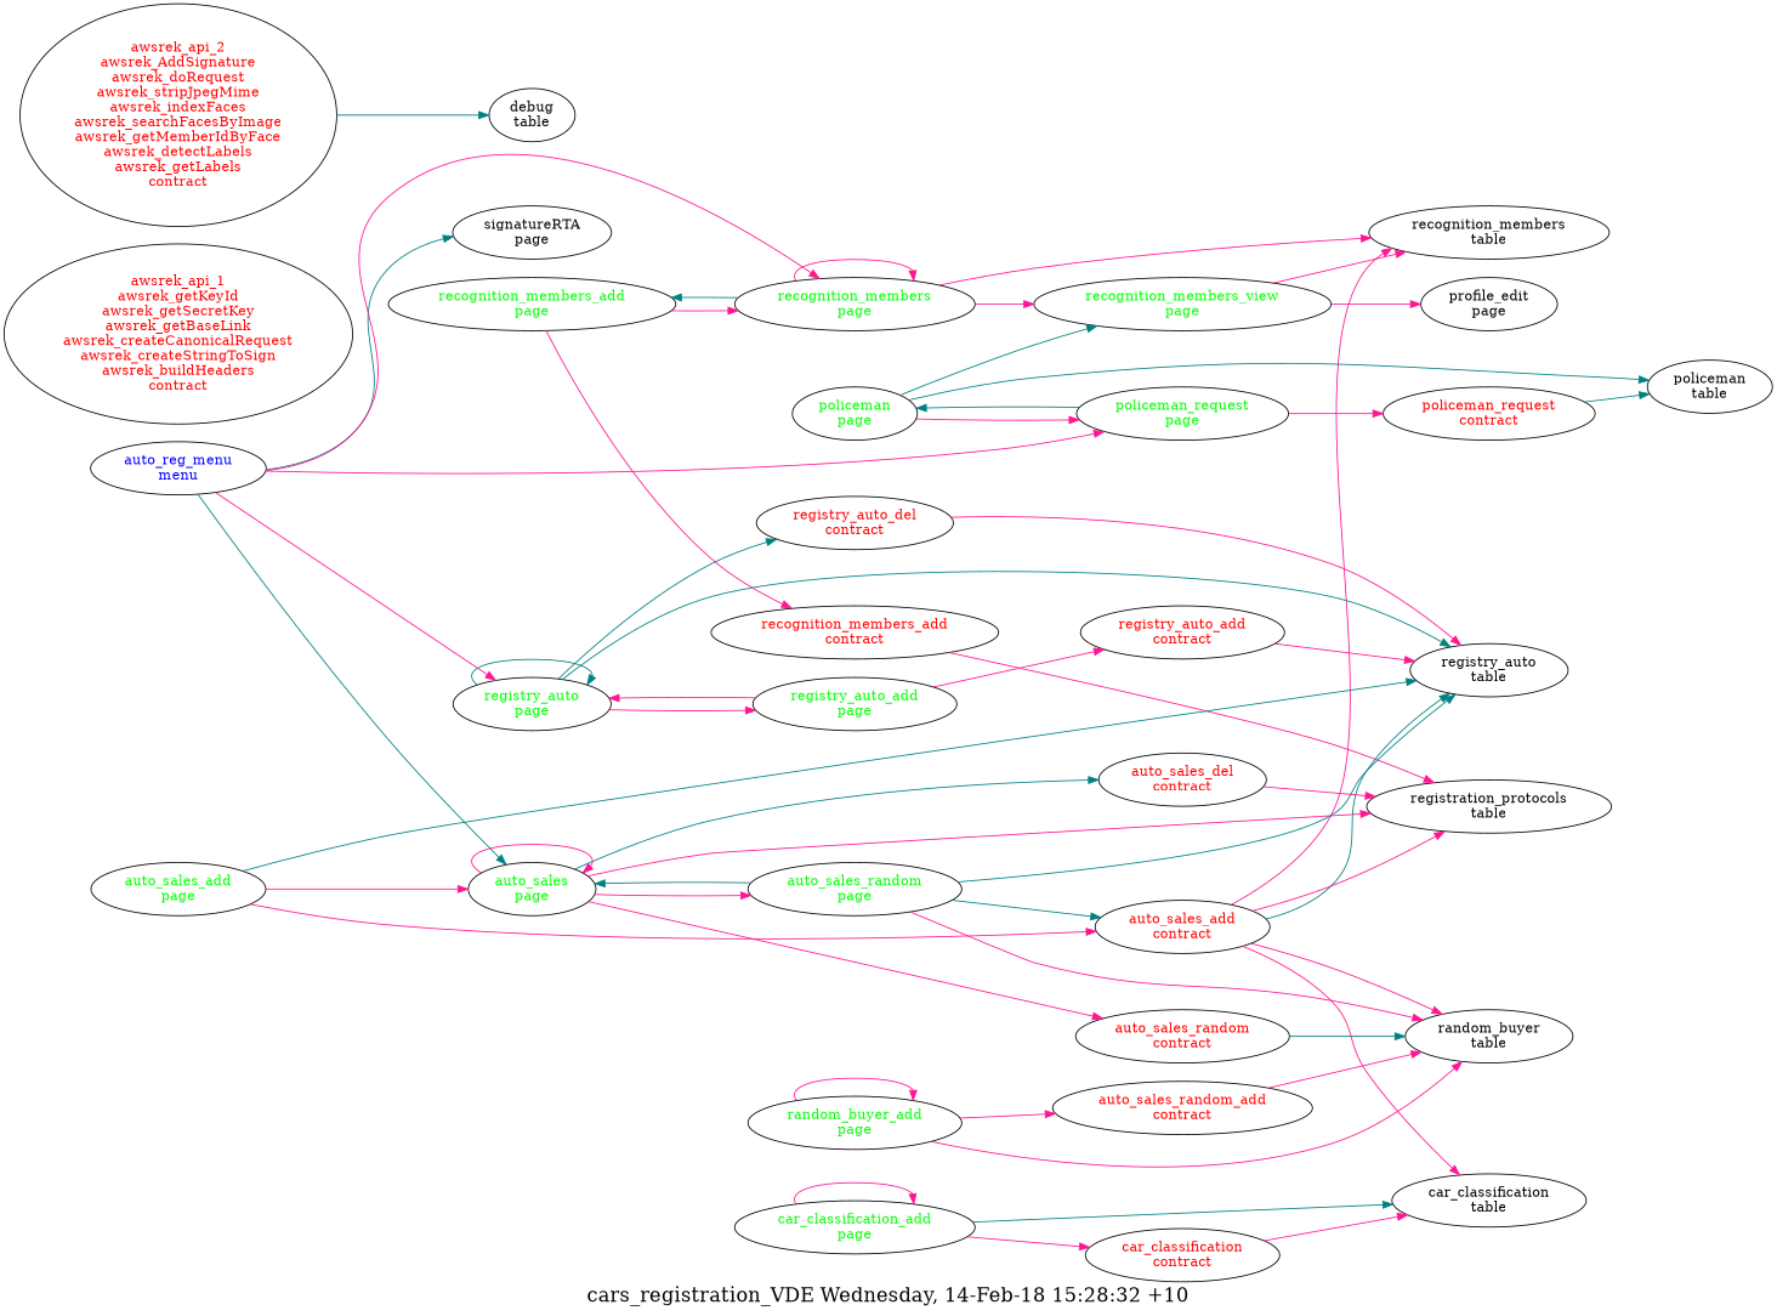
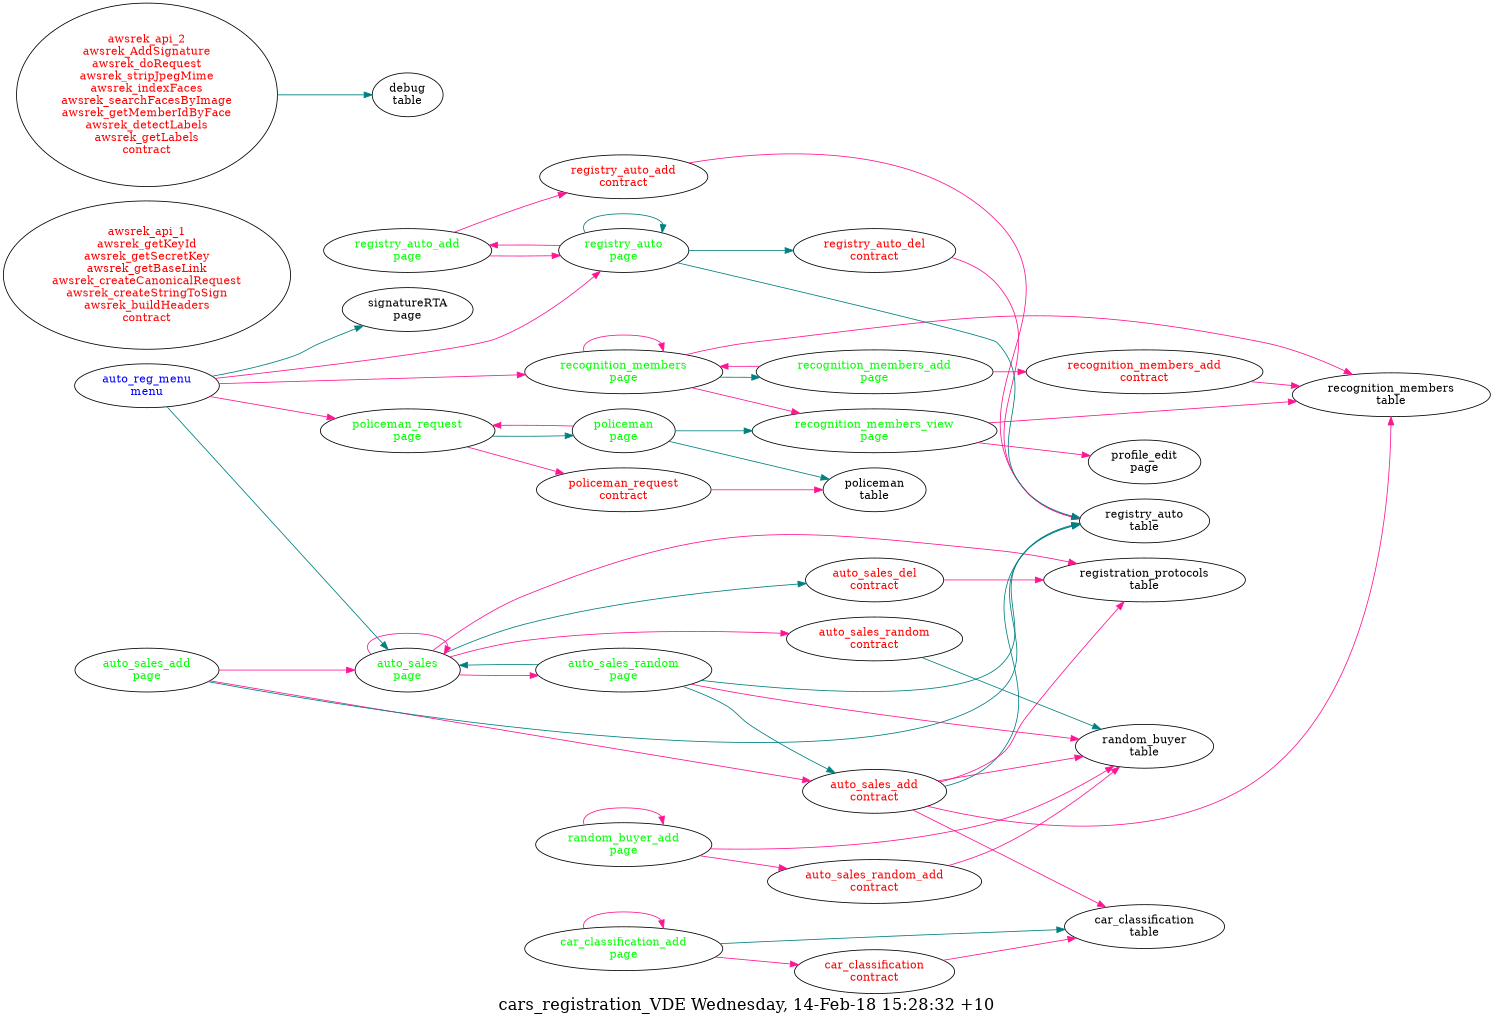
  digraph {
    fontsize=20.0
    label="cars_registration_VDE Wednesday, 14-Feb-18 15:28:32 +10"
    rankdir=LR
    node [fontcolor=green group=pages]
    edge [color=deeppink]
    "auto_sales_add\ncontract" [fontcolor=red group=contracts]
    "random_buyer\ntable" [fontcolor="" group=""]
    "car_classification\ntable" [fontcolor="" group=""]
    "recognition_members\ntable" [fontcolor="" group=""]
    "registry_auto\ntable" [fontcolor="" group=""]
    "registration_protocols\ntable" [fontcolor="" group=""]
    "auto_sales_del\ncontract" [fontcolor=red group=contracts]
    "auto_sales_random\ncontract" [fontcolor=red group=contracts]
    "auto_sales_random_add\ncontract" [fontcolor=red group=contracts]
    "awsrek_api_1\nawsrek_getKeyId\nawsrek_getSecretKey\nawsrek_getBaseLink\nawsrek_createCanonicalRequest\nawsrek_createStringToSign\nawsrek_buildHeaders\ncontract" [fontcolor=red group=contracts]
    "awsrek_api_2\nawsrek_AddSignature\nawsrek_doRequest\nawsrek_stripJpegMime\nawsrek_indexFaces\nawsrek_searchFacesByImage\nawsrek_getMemberIdByFace\nawsrek_detectLabels\nawsrek_getLabels\ncontract" [fontcolor=red group=contracts]
    "debug\ntable" [fontcolor="" group=""]
    "car_classification\ncontract" [fontcolor=red group=contracts]
    "policeman_request\ncontract" [fontcolor=red group=contracts]
    "policeman\ntable" [fontcolor="" group=""]
    "recognition_members_add\ncontract" [fontcolor=red group=contracts]
    "registry_auto_add\ncontract" [fontcolor=red group=contracts]
    "registry_auto_del\ncontract" [fontcolor=red group=contracts]
    "auto_reg_menu\nmenu" [fontcolor=blue group=menus]
    "signatureRTA\npage" [fontcolor="" group=""]
    "recognition_members\npage"
    "registry_auto\npage"
    "auto_sales\npage"
    "policeman_request\npage"
    "recognition_members_view\npage"
    "recognition_members_add\npage"
    "registry_auto_add\npage"
    "auto_sales_random\npage"
    "policeman\npage"
    "profile_edit\npage" [fontcolor="" group=""]
    "auto_sales_add\npage"
    "car_classification_add\npage"
    "random_buyer_add\npage"
    "auto_sales_add\ncontract" -> "random_buyer\ntable"
    "auto_sales_add\ncontract" -> "car_classification\ntable"
    "auto_sales_add\ncontract" -> "recognition_members\ntable"
    "auto_sales_add\ncontract" -> "registry_auto\ntable" [color=teal]
    "auto_sales_add\ncontract" -> "registration_protocols\ntable"
    "auto_sales_del\ncontract" -> "registration_protocols\ntable"
    "auto_sales_random\ncontract" -> "random_buyer\ntable" [color=teal]
    "auto_sales_random_add\ncontract" -> "random_buyer\ntable"
    "awsrek_api_2\nawsrek_AddSignature\nawsrek_doRequest\nawsrek_stripJpegMime\nawsrek_indexFaces\nawsrek_searchFacesByImage\nawsrek_getMemberIdByFace\nawsrek_detectLabels\nawsrek_getLabels\ncontract" -> "debug\ntable" [color=teal]
    "car_classification\ncontract" -> "car_classification\ntable"
-   "policeman_request\ncontract" -> "policeman\ntable" [color=teal]
-   "recognition_members_add\ncontract" -> "registration_protocols\ntable"
+   "policeman_request\ncontract" -> "policeman\ntable"
+   "recognition_members_add\ncontract" -> "recognition_members\ntable"
    "registry_auto_add\ncontract" -> "registry_auto\ntable"
    "registry_auto_del\ncontract" -> "registry_auto\ntable"
    "auto_reg_menu\nmenu" -> "signatureRTA\npage" [color=teal]
    "auto_reg_menu\nmenu" -> "recognition_members\npage"
    "auto_reg_menu\nmenu" -> "registry_auto\npage"
    "auto_reg_menu\nmenu" -> "auto_sales\npage" [color=teal]
    "auto_reg_menu\nmenu" -> "policeman_request\npage"
    "recognition_members\npage" -> "recognition_members\ntable"
    "recognition_members\npage" -> "recognition_members\npage"
    "recognition_members\npage" -> "recognition_members_view\npage"
    "recognition_members\npage" -> "recognition_members_add\npage" [color=teal]
    "registry_auto\npage" -> "registry_auto\ntable" [color=teal]
    "registry_auto\npage" -> "registry_auto_del\ncontract" [color=teal]
    "registry_auto\npage" -> "registry_auto\npage" [color=teal]
    "registry_auto\npage" -> "registry_auto_add\npage"
    "auto_sales\npage" -> "registration_protocols\ntable"
    "auto_sales\npage" -> "auto_sales_del\ncontract" [color=teal]
    "auto_sales\npage" -> "auto_sales_random\ncontract"
    "auto_sales\npage" -> "auto_sales\npage"
    "auto_sales\npage" -> "auto_sales_random\npage"
    "policeman_request\npage" -> "policeman_request\ncontract"
    "policeman_request\npage" -> "policeman\npage" [color=teal]
    "recognition_members_view\npage" -> "recognition_members\ntable"
    "recognition_members_view\npage" -> "profile_edit\npage"
    "recognition_members_add\npage" -> "recognition_members_add\ncontract"
    "recognition_members_add\npage" -> "recognition_members\npage"
    "registry_auto_add\npage" -> "registry_auto_add\ncontract"
    "registry_auto_add\npage" -> "registry_auto\npage"
    "auto_sales_random\npage" -> "auto_sales_add\ncontract" [color=teal]
    "auto_sales_random\npage" -> "random_buyer\ntable"
    "auto_sales_random\npage" -> "registry_auto\ntable" [color=teal]
    "auto_sales_random\npage" -> "auto_sales\npage" [color=teal]
    "policeman\npage" -> "policeman\ntable" [color=teal]
    "policeman\npage" -> "policeman_request\npage"
    "policeman\npage" -> "recognition_members_view\npage" [color=teal]
    "auto_sales_add\npage" -> "auto_sales_add\ncontract"
    "auto_sales_add\npage" -> "registry_auto\ntable" [color=teal]
    "auto_sales_add\npage" -> "auto_sales\npage"
    "car_classification_add\npage" -> "car_classification\ntable" [color=teal]
    "car_classification_add\npage" -> "car_classification\ncontract"
    "car_classification_add\npage" -> "car_classification_add\npage"
    "random_buyer_add\npage" -> "random_buyer\ntable"
    "random_buyer_add\npage" -> "auto_sales_random_add\ncontract"
    "random_buyer_add\npage" -> "random_buyer_add\npage"
  }
